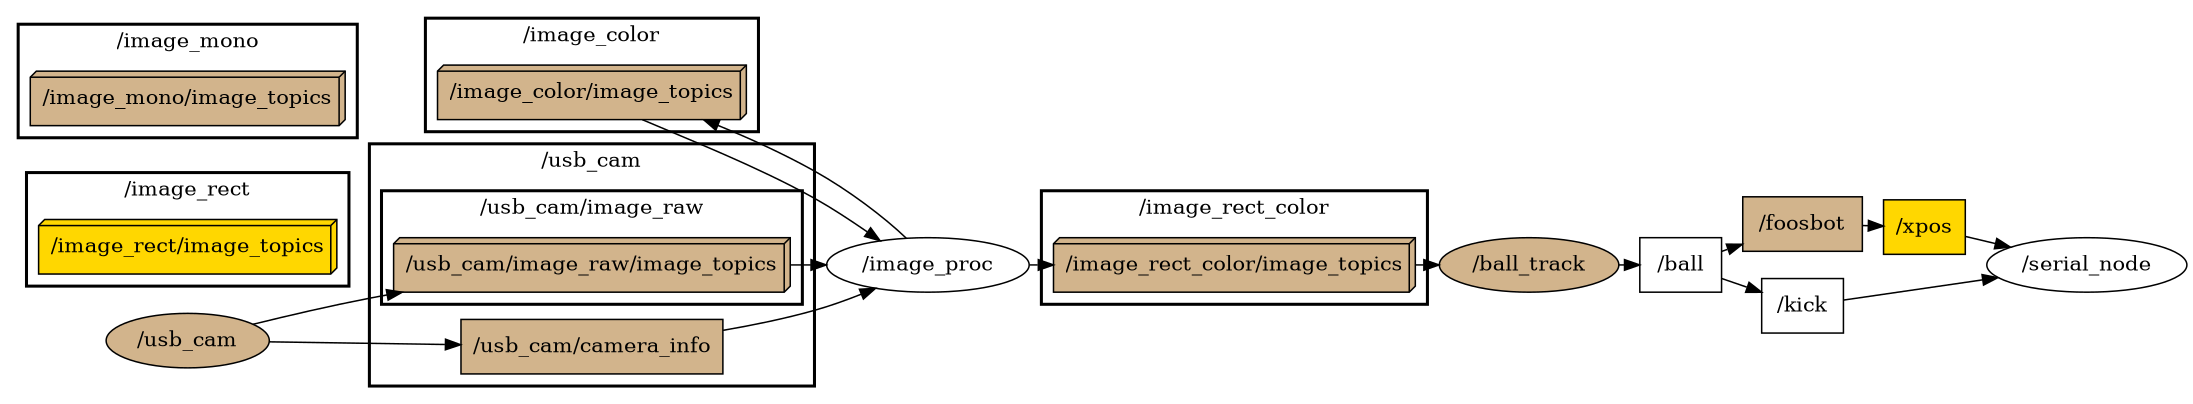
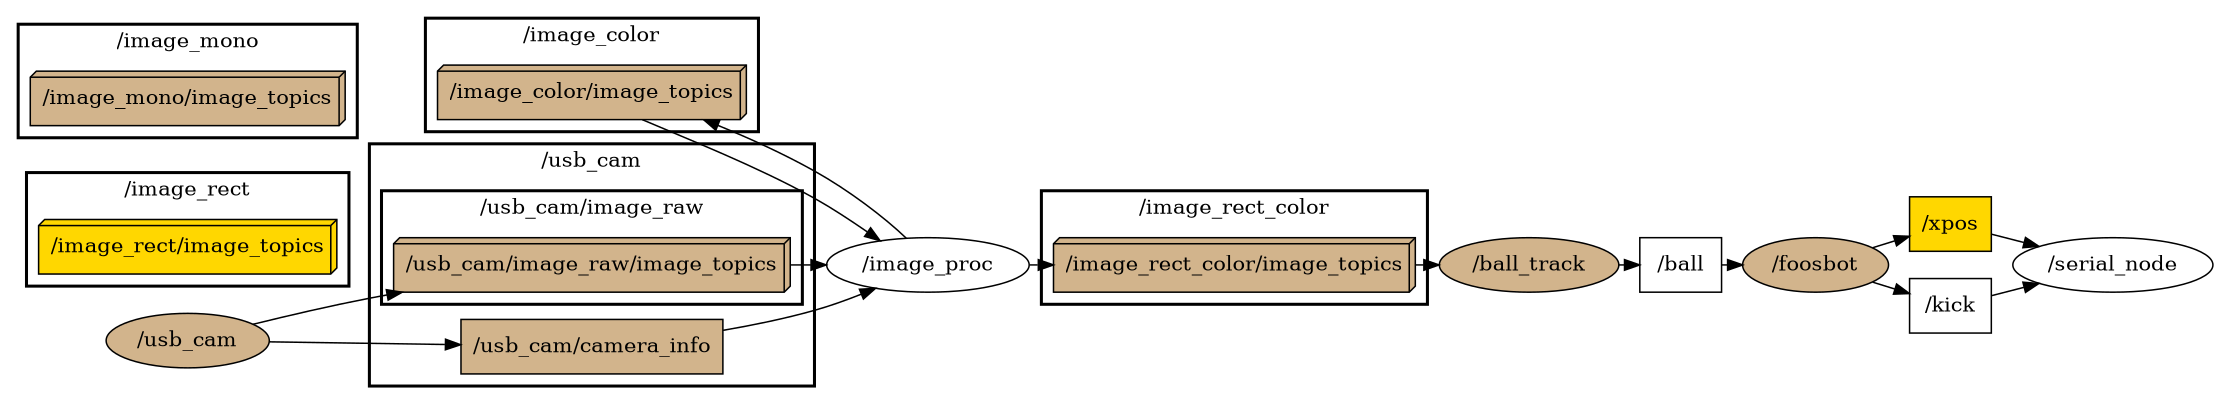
  digraph {
    compound=True
    rank=same
    rankdir=LR
    ranksep=0.2
    node [fillcolor=tan shape=box3d style=filled]
    edge [penwidth=1 style=bold]
    n1 [height=0.5 label="/usb_cam/image_raw/image_topics" width=2.9167]
    n2 [height=0.5 label="/usb_cam/camera_info" shape=box width=1.9583]
    n3 [fillcolor=gold height=0.5 label="/image_rect/image_topics" width=2.1944]
    n4 [height=0.5 label="/image_mono/image_topics" width=2.3472]
    n5 [height=0.5 label="/image_color/image_topics" width=2.2917]
    n6 [height=0.5 label="/image_rect_color/image_topics" width=2.6667]
    n7 [fillcolor=white height=0.5 label="/image_proc" shape=ellipse width=1.5346]
    n8 [height=0.5 label="/ball_track" shape=ellipse width=1.336]
    n9 [fillcolor=white height=0.5 label="/ball" shape=box width=0.75]
-   n10 [height=0.5 label="/foosbot" shape=box width=1.1013]
+   n10 [height=0.5 label="/foosbot" shape=ellipse width=1.1013]
    n11 [fillcolor=gold height=0.5 label="/xpos" shape=box width=0.75]
    n12 [fillcolor=white height=0.5 label="/serial_node" shape=ellipse width=1.4985]
    n13 [fillcolor=white height=0.5 label="/kick" shape=box width=0.75]
    n14 [height=0.5 label="/usb_cam" shape=ellipse width=1.2457]
    subgraph cluster_1 {
      label="/usb_cam"
      style=bold
      n2
      subgraph cluster_2 {
        label="/usb_cam/image_raw"
        style=bold
        n1
      }
    }
    subgraph cluster_3 {
      label="/image_rect"
      style=bold
      n3
    }
    subgraph cluster_4 {
      label="/image_mono"
      style=bold
      n4
    }
    subgraph cluster_5 {
      label="/image_color"
      style=bold
      n5
    }
    subgraph cluster_6 {
      label="/image_rect_color"
      style=bold
      n6
    }
    n1 -> n7 [style=solid]
    n2 -> n7
    n5 -> n7 [style=solid]
    n6 -> n8
    n7 -> n5 [style=solid]
    n7 -> n6
    n8 -> n9
    n9 -> n10
    n10 -> n11
-   n9 -> n13
+   n10 -> n13
    n11 -> n12 [style=solid]
    n13 -> n12 [style=solid]
    n14 -> n1 [style=solid]
    n14 -> n2
  }
